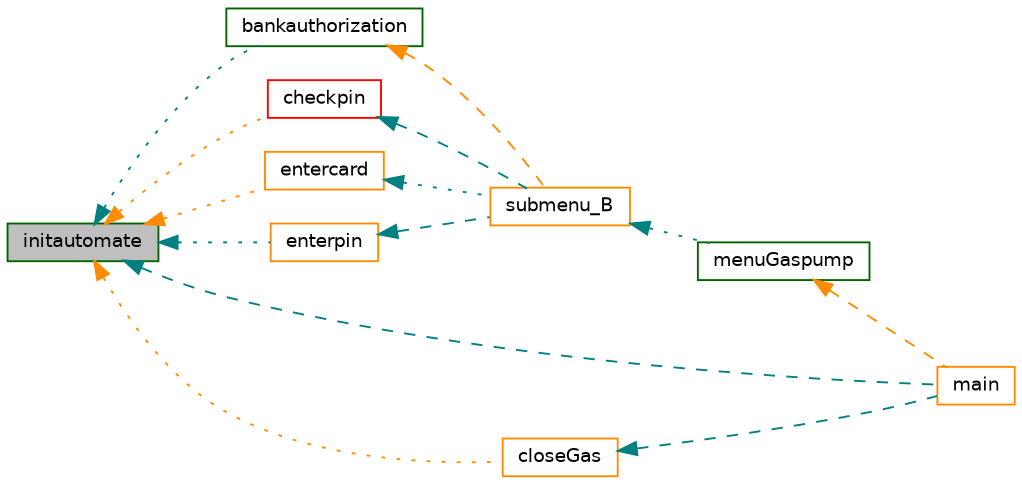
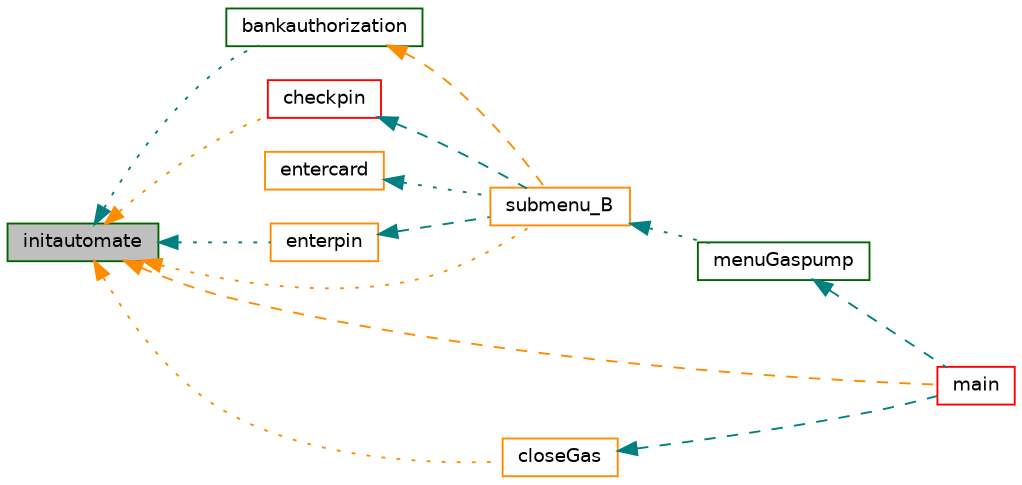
  digraph {
    rankdir=LR
    node [color=darkorange fillcolor=white fontname=Helvetica fontsize=10 shape=record style=filled]
    edge [color=teal dir=back fontname=Helvetica fontsize=10 labelfontname=Helvetica labelfontsize=10 style=dotted]
    n1 [color=darkgreen fillcolor=grey75 fontcolor=black height=0.2 label=initautomate width=0.4]
    n2 [color=darkgreen height=0.2 label=bankauthorization width=0.4]
-   n3 [height=0.2 label=main width=0.4]
+   n3 [color=red height=0.2 label=main width=0.4]
    n4 [color=red height=0.2 label=checkpin width=0.4]
    n5 [height=0.2 label=closeGas width=0.4]
    n6 [height=0.2 label=entercard width=0.4]
    n7 [height=0.2 label=enterpin width=0.4]
    n8 [height=0.2 label=submenu_B width=0.4]
    n9 [color=darkgreen height=0.2 label=menuGaspump width=0.4]
    n1 -> n2
-   n1 -> n3 [style=dashed]
+   n1 -> n3 [color=darkorange style=dashed]
    n1 -> n4 [color=darkorange]
    n1 -> n5 [color=darkorange]
-   n1 -> n6 [color=darkorange]
+   n1 -> n8 [color=darkorange]
    n1 -> n7
    n2 -> n8 [color=darkorange style=dashed]
    n4 -> n8 [style=dashed]
    n5 -> n3 [style=dashed]
    n6 -> n8
    n7 -> n8 [style=dashed]
    n8 -> n9
-   n9 -> n3 [color=darkorange style=dashed]
+   n9 -> n3 [style=dashed]
  }
